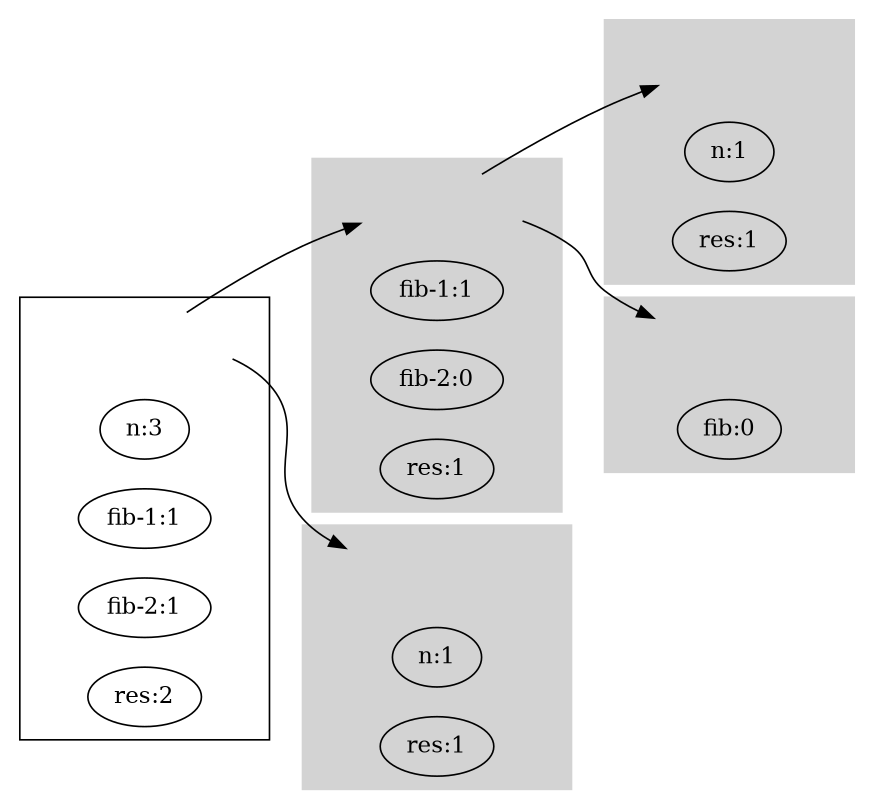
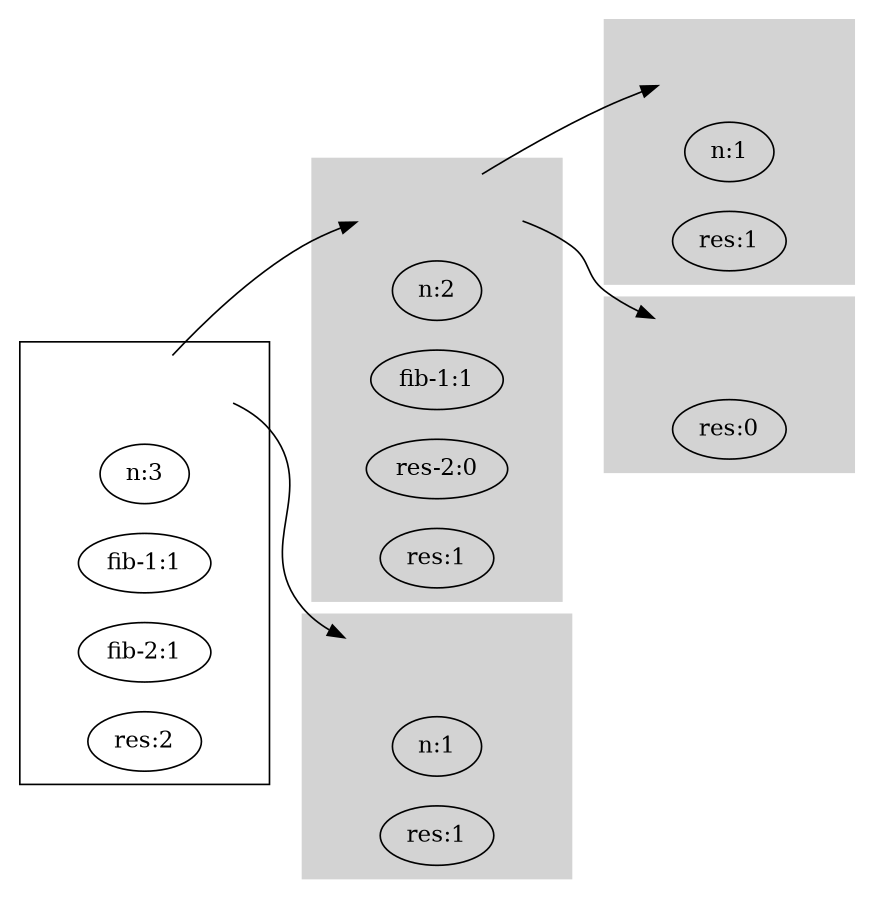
  digraph {
    compound=true
    rankdir=LR
    cluster__3_0 [style=invisible]
    n2 [label="n:3"]
    n3 [label="fib-1:1"]
    n4 [label="fib-2:1"]
    n5 [label="res:2"]
    cluster__2_1 [style=invisible]
+   n7 [label="n:2"]
    n8 [label="fib-1:1"]
-   n9 [label="fib-2:0"]
+   n9 [label="res-2:0"]
    n10 [label="res:1"]
    cluster__1_2 [style=invisible]
    n12 [label="n:1"]
    n13 [label="res:1"]
    cluster__0_5 [style=invisible]
-   n15 [label="fib:0"]
+   n15 [label="res:0"]
    cluster__1_10 [style=invisible]
    n17 [label="n:1"]
    n18 [label="res:1"]
    subgraph cluster_1 {
      cluster__3_0
      n2
      n3
      n4
      n5
    }
    subgraph cluster_2 {
      color=lightgrey
      style=filled
      cluster__2_1
+     n7
      n8
      n9
      n10
    }
    subgraph cluster_3 {
      color=lightgrey
      style=filled
      cluster__1_2
      n12
      n13
    }
    subgraph cluster_4 {
      color=lightgrey
      style=filled
      cluster__0_5
      n15
    }
    subgraph cluster_5 {
      color=lightgrey
      style=filled
      cluster__1_10
      n17
      n18
    }
    cluster__3_0 -> cluster__2_1
    cluster__3_0 -> cluster__1_10
    cluster__2_1 -> cluster__1_2
    cluster__2_1 -> cluster__0_5
  }
